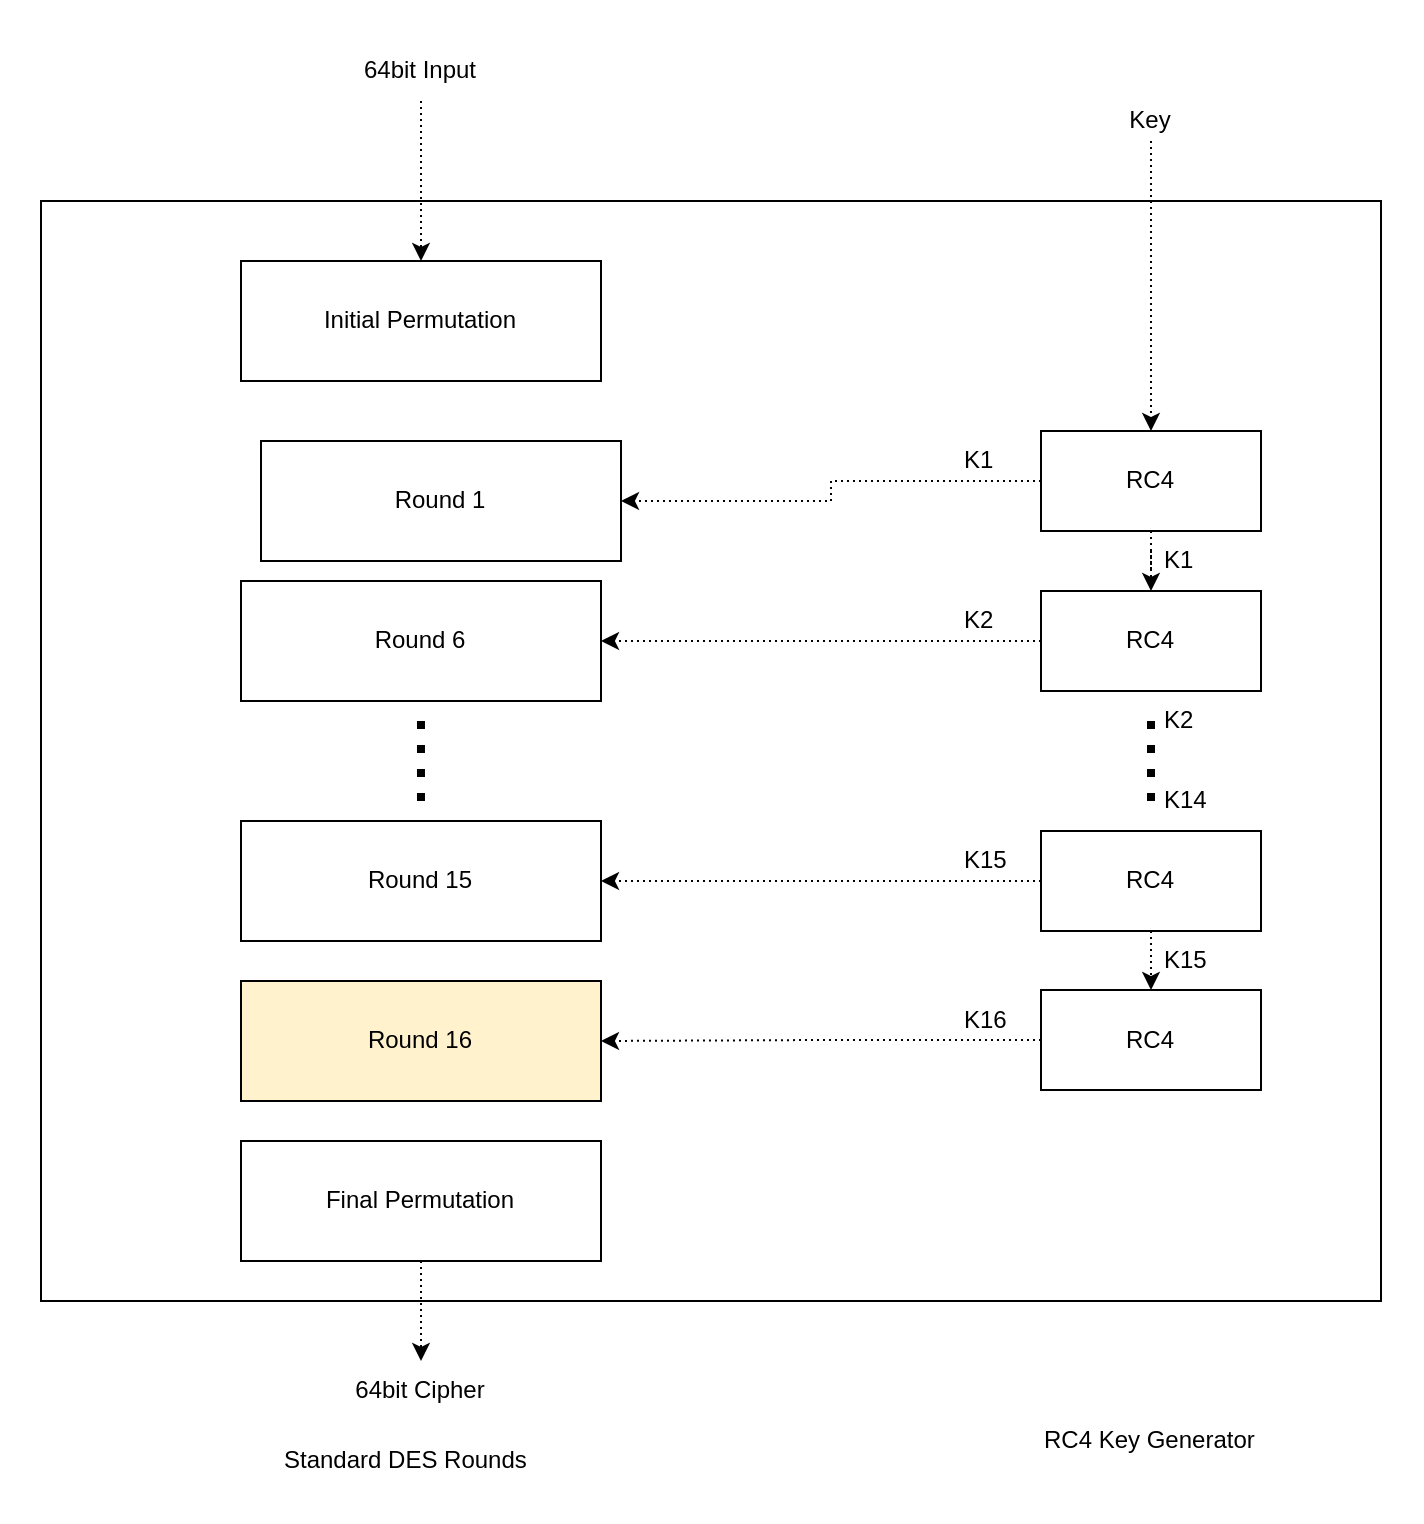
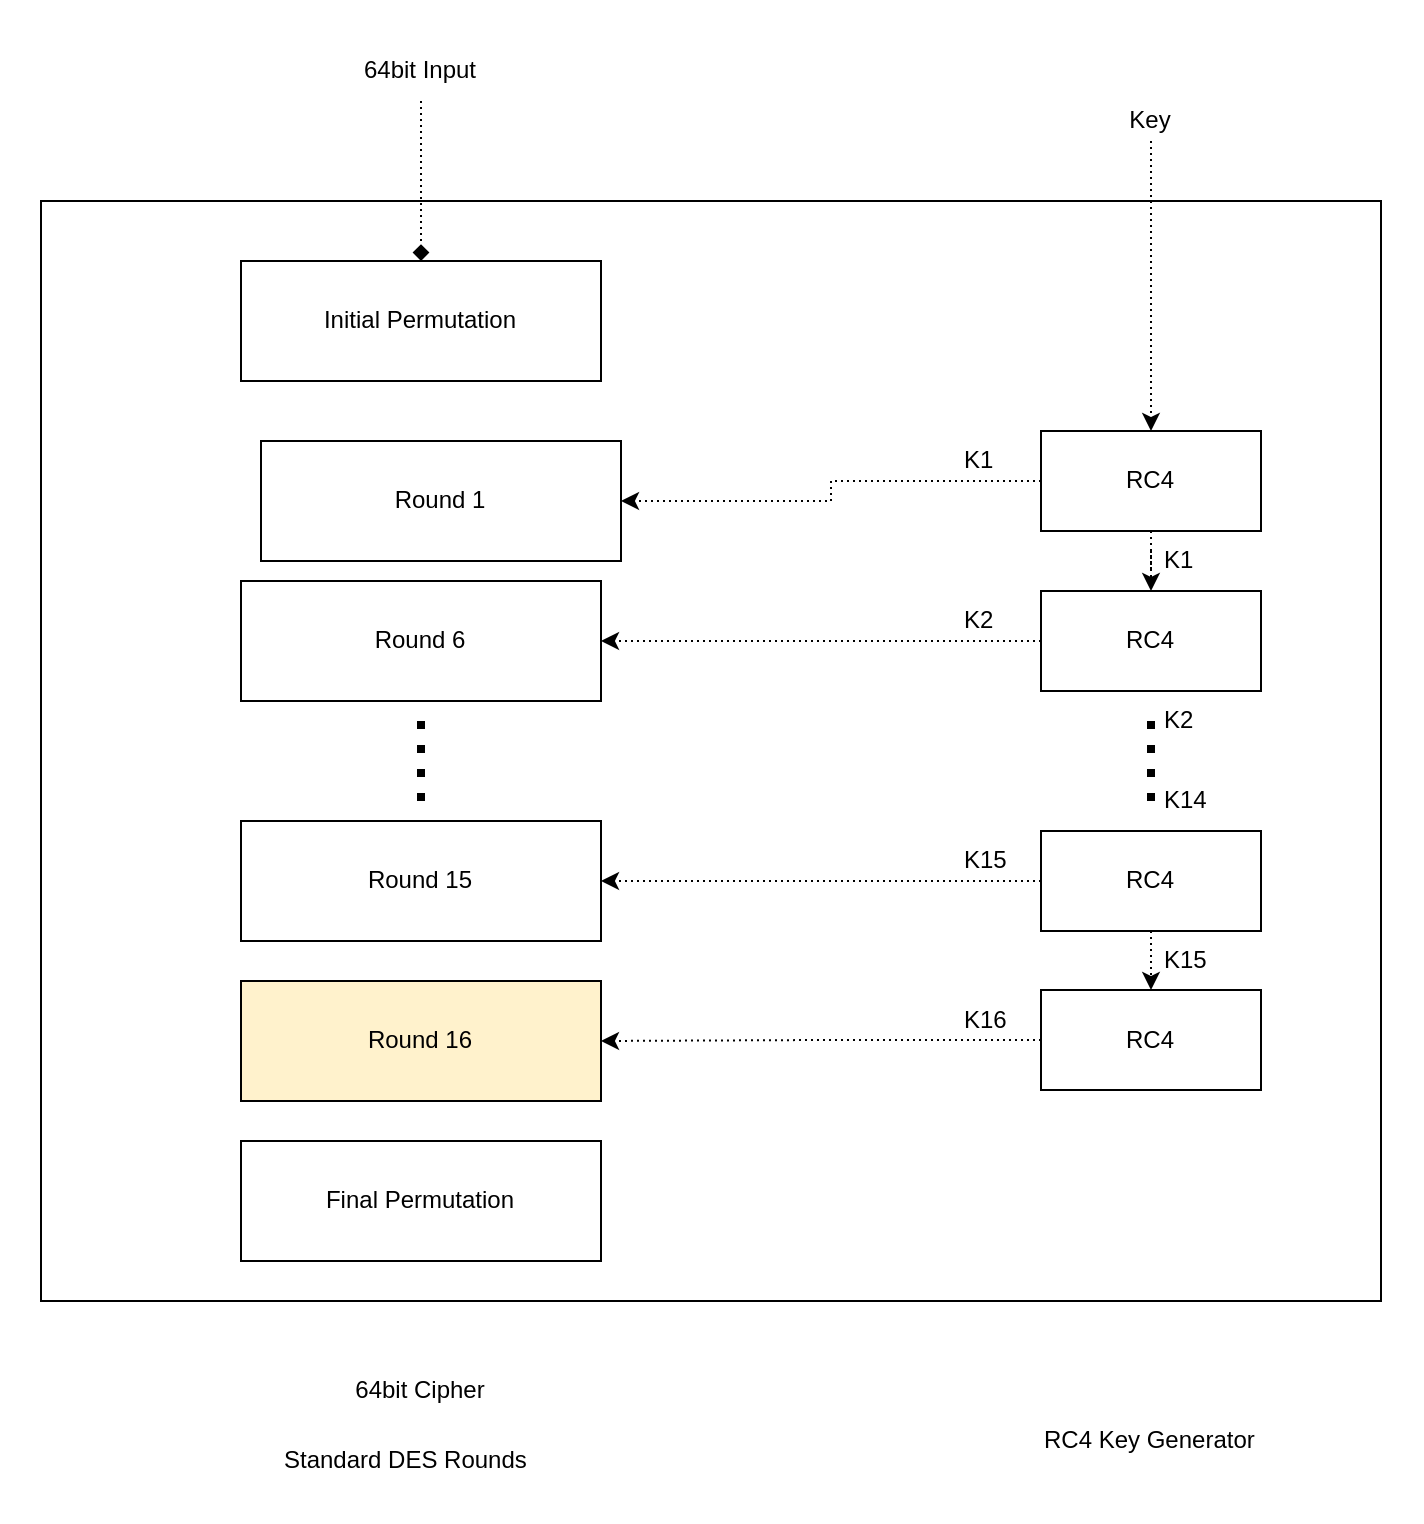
  <mxCell id="0" />
  <mxCell id="1" parent="0" />
  <mxCell id="2" value="Initial Permutation" style="rounded=0;whiteSpace=wrap;html=1;" vertex="1" parent="1"><mxGeometry x="120" y="130" width="180" height="60" as="geometry" /></mxCell>
  <mxCell id="3" value="Round 1" style="rounded=0;whiteSpace=wrap;html=1;" vertex="1" parent="1"><mxGeometry x="130" y="220" width="180" height="60" as="geometry" /></mxCell>
  <mxCell id="4" value="Round 6" style="rounded=0;whiteSpace=wrap;html=1;" vertex="1" parent="1"><mxGeometry x="120" y="290" width="180" height="60" as="geometry" /></mxCell>
  <mxCell id="5" value="Round 15" style="rounded=0;whiteSpace=wrap;html=1;" vertex="1" parent="1"><mxGeometry x="120" y="410" width="180" height="60" as="geometry" /></mxCell>
  <mxCell id="6" value="Round 16" style="rounded=0;whiteSpace=wrap;html=1;fillColor=#fff2cc;" vertex="1" parent="1"><mxGeometry x="120" y="490" width="180" height="60" as="geometry" /></mxCell>
- <mxCell id="7" style="edgeStyle=orthogonalEdgeStyle;rounded=0;orthogonalLoop=1;jettySize=auto;html=1;dashed=1;dashPattern=1 2;strokeWidth=1;" edge="1" parent="1" source="8" target="12"><mxGeometry relative="1" as="geometry" /></mxCell>
  <mxCell id="8" value="Final Permutation" style="rounded=0;whiteSpace=wrap;html=1;" vertex="1" parent="1"><mxGeometry x="120" y="570" width="180" height="60" as="geometry" /></mxCell>
  <mxCell id="9" value="" style="endArrow=none;dashed=1;html=1;strokeWidth=4;dashPattern=1 2;" edge="1" parent="1"><mxGeometry width="50" height="50" relative="1" as="geometry"><mxPoint x="210" y="400" as="sourcePoint" /><mxPoint x="210" y="360" as="targetPoint" /></mxGeometry></mxCell>
  <mxCell id="10" value="" style="rounded=0;whiteSpace=wrap;html=1;glass=0;fillColor=none;" vertex="1" parent="1"><mxGeometry x="20" y="100" width="670" height="550" as="geometry" /></mxCell>
  <mxCell id="11" value="Standard DES Rounds" style="text;html=1;resizable=0;points=[];autosize=1;align=left;verticalAlign=top;spacingTop=-4;" vertex="1" parent="1"><mxGeometry x="140" y="720" width="140" height="20" as="geometry" /></mxCell>
  <mxCell id="12" value="&lt;div&gt;64bit Cipher&lt;br&gt;&lt;/div&gt;" style="text;html=1;strokeColor=none;fillColor=none;align=center;verticalAlign=middle;whiteSpace=wrap;rounded=0;glass=0;" vertex="1" parent="1"><mxGeometry x="120" y="680" width="180" height="30" as="geometry" /></mxCell>
- <mxCell id="13" style="edgeStyle=orthogonalEdgeStyle;rounded=0;orthogonalLoop=1;jettySize=auto;html=1;entryX=0.5;entryY=0;entryDx=0;entryDy=0;dashed=1;dashPattern=1 2;strokeWidth=1;" edge="1" parent="1" source="14" target="2"><mxGeometry relative="1" as="geometry" /></mxCell>
+ <mxCell id="13" style="edgeStyle=orthogonalEdgeStyle;rounded=0;orthogonalLoop=1;jettySize=auto;html=1;entryX=0.5;entryY=0;entryDx=0;entryDy=0;dashed=1;dashPattern=1 2;strokeWidth=1;endArrow=diamond;" edge="1" parent="1" source="14" target="2"><mxGeometry relative="1" as="geometry" /></mxCell>
  <mxCell id="14" value="&lt;div&gt;64bit Input&lt;br&gt;&lt;/div&gt;" style="text;html=1;strokeColor=none;fillColor=none;align=center;verticalAlign=middle;whiteSpace=wrap;rounded=0;glass=0;" vertex="1" parent="1"><mxGeometry x="120" y="20" width="180" height="30" as="geometry" /></mxCell>
  <mxCell id="15" style="edgeStyle=orthogonalEdgeStyle;rounded=0;orthogonalLoop=1;jettySize=auto;html=1;exitX=0;exitY=0.5;exitDx=0;exitDy=0;entryX=1;entryY=0.5;entryDx=0;entryDy=0;dashed=1;dashPattern=1 2;strokeWidth=1;" edge="1" parent="1" source="17" target="3"><mxGeometry relative="1" as="geometry" /></mxCell>
  <mxCell id="16" value="" style="edgeStyle=orthogonalEdgeStyle;rounded=0;orthogonalLoop=1;jettySize=auto;html=1;dashed=1;dashPattern=1 2;strokeWidth=1;" edge="1" parent="1" source="17" target="19"><mxGeometry relative="1" as="geometry" /></mxCell>
  <mxCell id="17" value="RC4" style="rounded=0;whiteSpace=wrap;html=1;glass=0;fillColor=none;" vertex="1" parent="1"><mxGeometry x="520" y="215" width="110" height="50" as="geometry" /></mxCell>
  <mxCell id="18" style="edgeStyle=orthogonalEdgeStyle;rounded=0;orthogonalLoop=1;jettySize=auto;html=1;exitX=0;exitY=0.5;exitDx=0;exitDy=0;entryX=1;entryY=0.5;entryDx=0;entryDy=0;dashed=1;dashPattern=1 2;strokeWidth=1;" edge="1" parent="1" source="19" target="4"><mxGeometry relative="1" as="geometry" /></mxCell>
  <mxCell id="19" value="RC4" style="rounded=0;whiteSpace=wrap;html=1;glass=0;fillColor=none;" vertex="1" parent="1"><mxGeometry x="520" y="295" width="110" height="50" as="geometry" /></mxCell>
  <mxCell id="20" style="edgeStyle=orthogonalEdgeStyle;rounded=0;orthogonalLoop=1;jettySize=auto;html=1;exitX=0;exitY=0.5;exitDx=0;exitDy=0;entryX=1;entryY=0.5;entryDx=0;entryDy=0;dashed=1;dashPattern=1 2;strokeWidth=1;" edge="1" parent="1" source="22" target="5"><mxGeometry relative="1" as="geometry" /></mxCell>
  <mxCell id="21" value="" style="edgeStyle=orthogonalEdgeStyle;rounded=0;orthogonalLoop=1;jettySize=auto;html=1;dashed=1;dashPattern=1 2;strokeWidth=1;" edge="1" parent="1" source="22" target="24"><mxGeometry relative="1" as="geometry" /></mxCell>
  <mxCell id="22" value="RC4" style="rounded=0;whiteSpace=wrap;html=1;glass=0;fillColor=none;" vertex="1" parent="1"><mxGeometry x="520" y="415" width="110" height="50" as="geometry" /></mxCell>
  <mxCell id="23" style="edgeStyle=orthogonalEdgeStyle;rounded=0;orthogonalLoop=1;jettySize=auto;html=1;exitX=0;exitY=0.5;exitDx=0;exitDy=0;entryX=1;entryY=0.5;entryDx=0;entryDy=0;dashed=1;dashPattern=1 2;strokeWidth=1;" edge="1" parent="1" source="24" target="6"><mxGeometry relative="1" as="geometry" /></mxCell>
  <mxCell id="24" value="RC4" style="rounded=0;whiteSpace=wrap;html=1;glass=0;fillColor=none;" vertex="1" parent="1"><mxGeometry x="520" y="494.5" width="110" height="50" as="geometry" /></mxCell>
  <mxCell id="25" style="edgeStyle=orthogonalEdgeStyle;rounded=0;orthogonalLoop=1;jettySize=auto;html=1;exitX=0.5;exitY=1;exitDx=0;exitDy=0;entryX=0.5;entryY=0;entryDx=0;entryDy=0;dashed=1;dashPattern=1 2;strokeWidth=1;" edge="1" parent="1" source="26" target="17"><mxGeometry relative="1" as="geometry" /></mxCell>
  <mxCell id="26" value="Key" style="text;html=1;strokeColor=none;fillColor=none;align=center;verticalAlign=middle;whiteSpace=wrap;rounded=0;glass=0;" vertex="1" parent="1"><mxGeometry x="555" y="50" width="40" height="20" as="geometry" /></mxCell>
  <mxCell id="27" value="K1" style="text;html=1;resizable=0;points=[];autosize=1;align=left;verticalAlign=top;spacingTop=-4;" vertex="1" parent="1"><mxGeometry x="480" y="220" width="30" height="20" as="geometry" /></mxCell>
  <mxCell id="28" value="K1" style="text;html=1;resizable=0;points=[];autosize=1;align=left;verticalAlign=top;spacingTop=-4;" vertex="1" parent="1"><mxGeometry x="580" y="270" width="30" height="20" as="geometry" /></mxCell>
  <mxCell id="29" value="K2" style="text;html=1;resizable=0;points=[];autosize=1;align=left;verticalAlign=top;spacingTop=-4;" vertex="1" parent="1"><mxGeometry x="480" y="300" width="30" height="20" as="geometry" /></mxCell>
  <mxCell id="30" value="K2" style="text;html=1;resizable=0;points=[];autosize=1;align=left;verticalAlign=top;spacingTop=-4;" vertex="1" parent="1"><mxGeometry x="580" y="350" width="30" height="20" as="geometry" /></mxCell>
  <mxCell id="31" value="" style="endArrow=none;dashed=1;html=1;strokeWidth=4;dashPattern=1 2;" edge="1" parent="1"><mxGeometry width="50" height="50" relative="1" as="geometry"><mxPoint x="575" y="400" as="sourcePoint" /><mxPoint x="575" y="360" as="targetPoint" /></mxGeometry></mxCell>
  <mxCell id="32" value="K14" style="text;html=1;resizable=0;points=[];autosize=1;align=left;verticalAlign=top;spacingTop=-4;" vertex="1" parent="1"><mxGeometry x="580" y="390" width="40" height="20" as="geometry" /></mxCell>
  <mxCell id="33" value="K15" style="text;html=1;resizable=0;points=[];autosize=1;align=left;verticalAlign=top;spacingTop=-4;" vertex="1" parent="1"><mxGeometry x="480" y="420" width="40" height="20" as="geometry" /></mxCell>
  <mxCell id="34" value="K15" style="text;html=1;resizable=0;points=[];autosize=1;align=left;verticalAlign=top;spacingTop=-4;" vertex="1" parent="1"><mxGeometry x="580" y="470" width="40" height="20" as="geometry" /></mxCell>
  <mxCell id="35" value="K16" style="text;html=1;resizable=0;points=[];autosize=1;align=left;verticalAlign=top;spacingTop=-4;" vertex="1" parent="1"><mxGeometry x="480" y="499.5" width="40" height="20" as="geometry" /></mxCell>
  <mxCell id="36" value="RC4 Key Generator" style="text;html=1;resizable=0;points=[];autosize=1;align=left;verticalAlign=top;spacingTop=-4;" vertex="1" parent="1"><mxGeometry x="520" y="710" width="120" height="20" as="geometry" /></mxCell>
